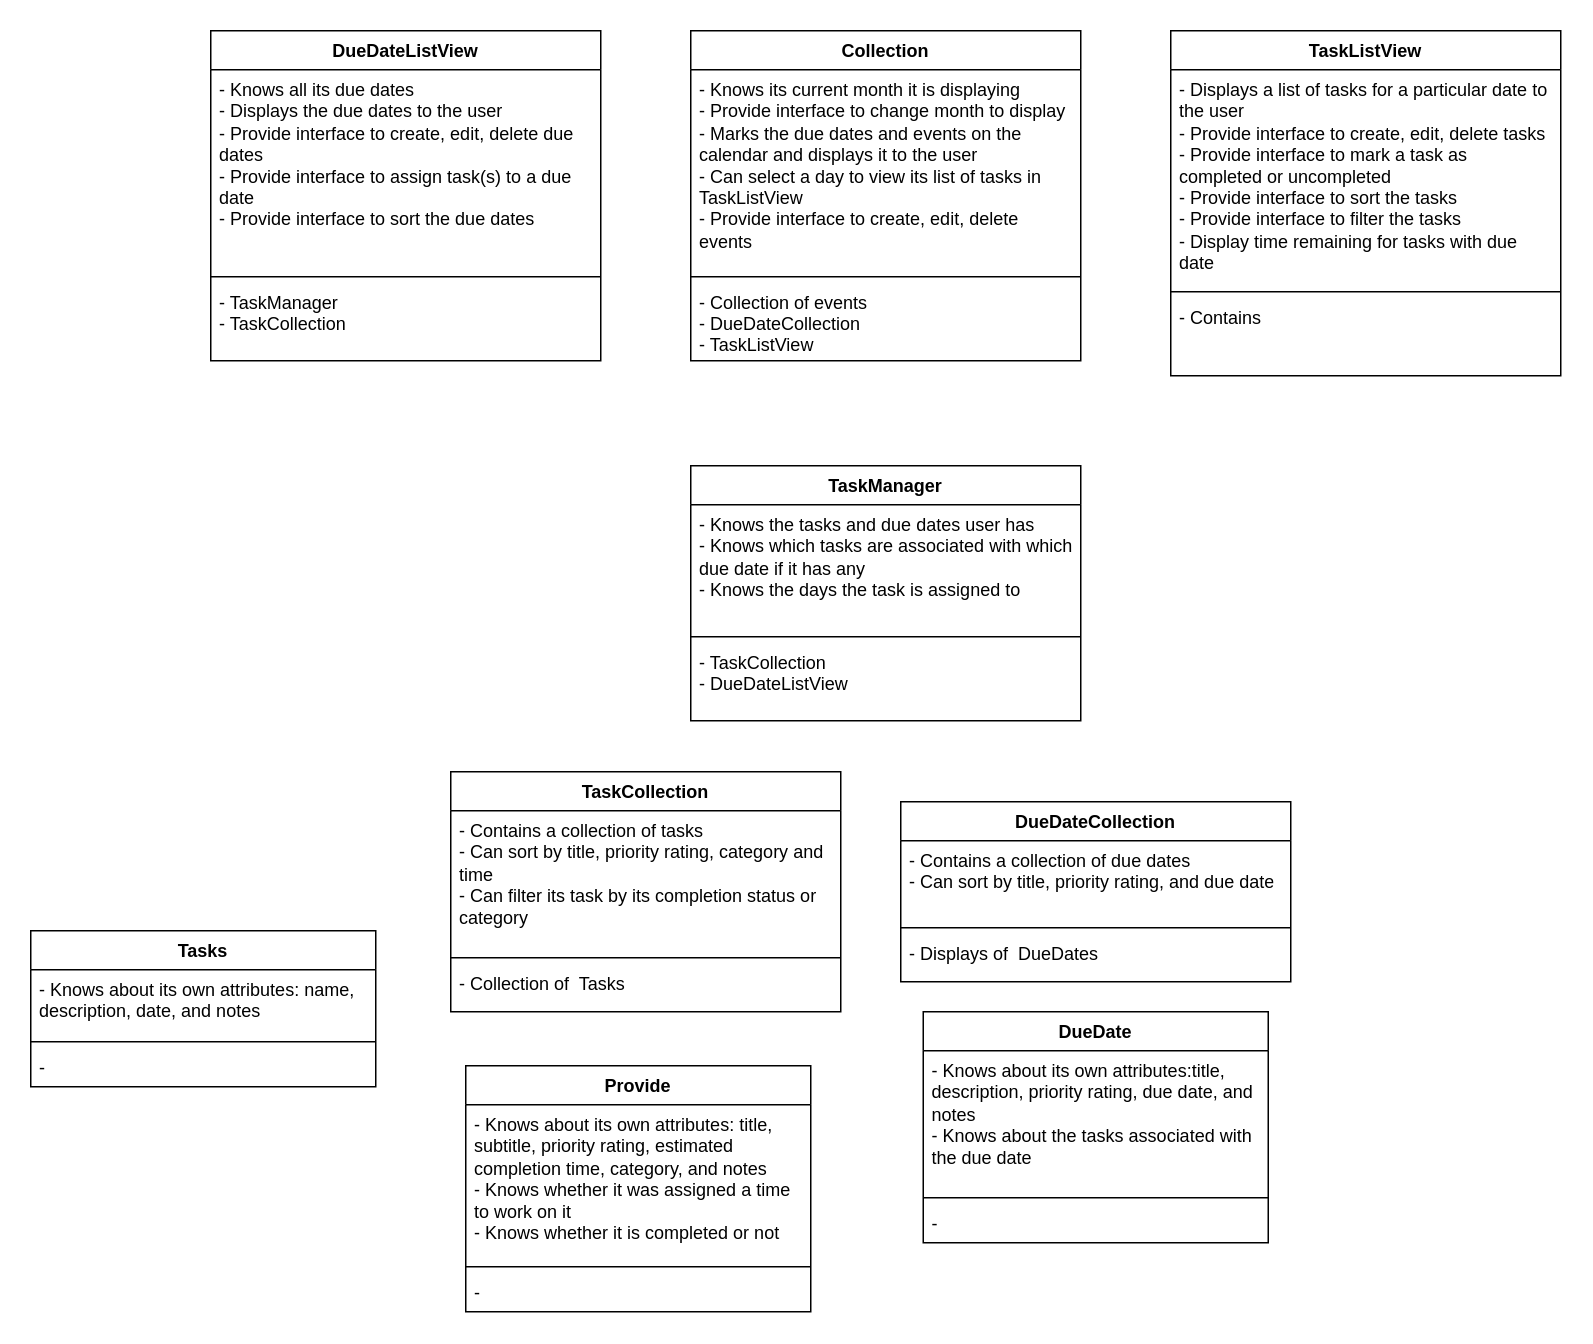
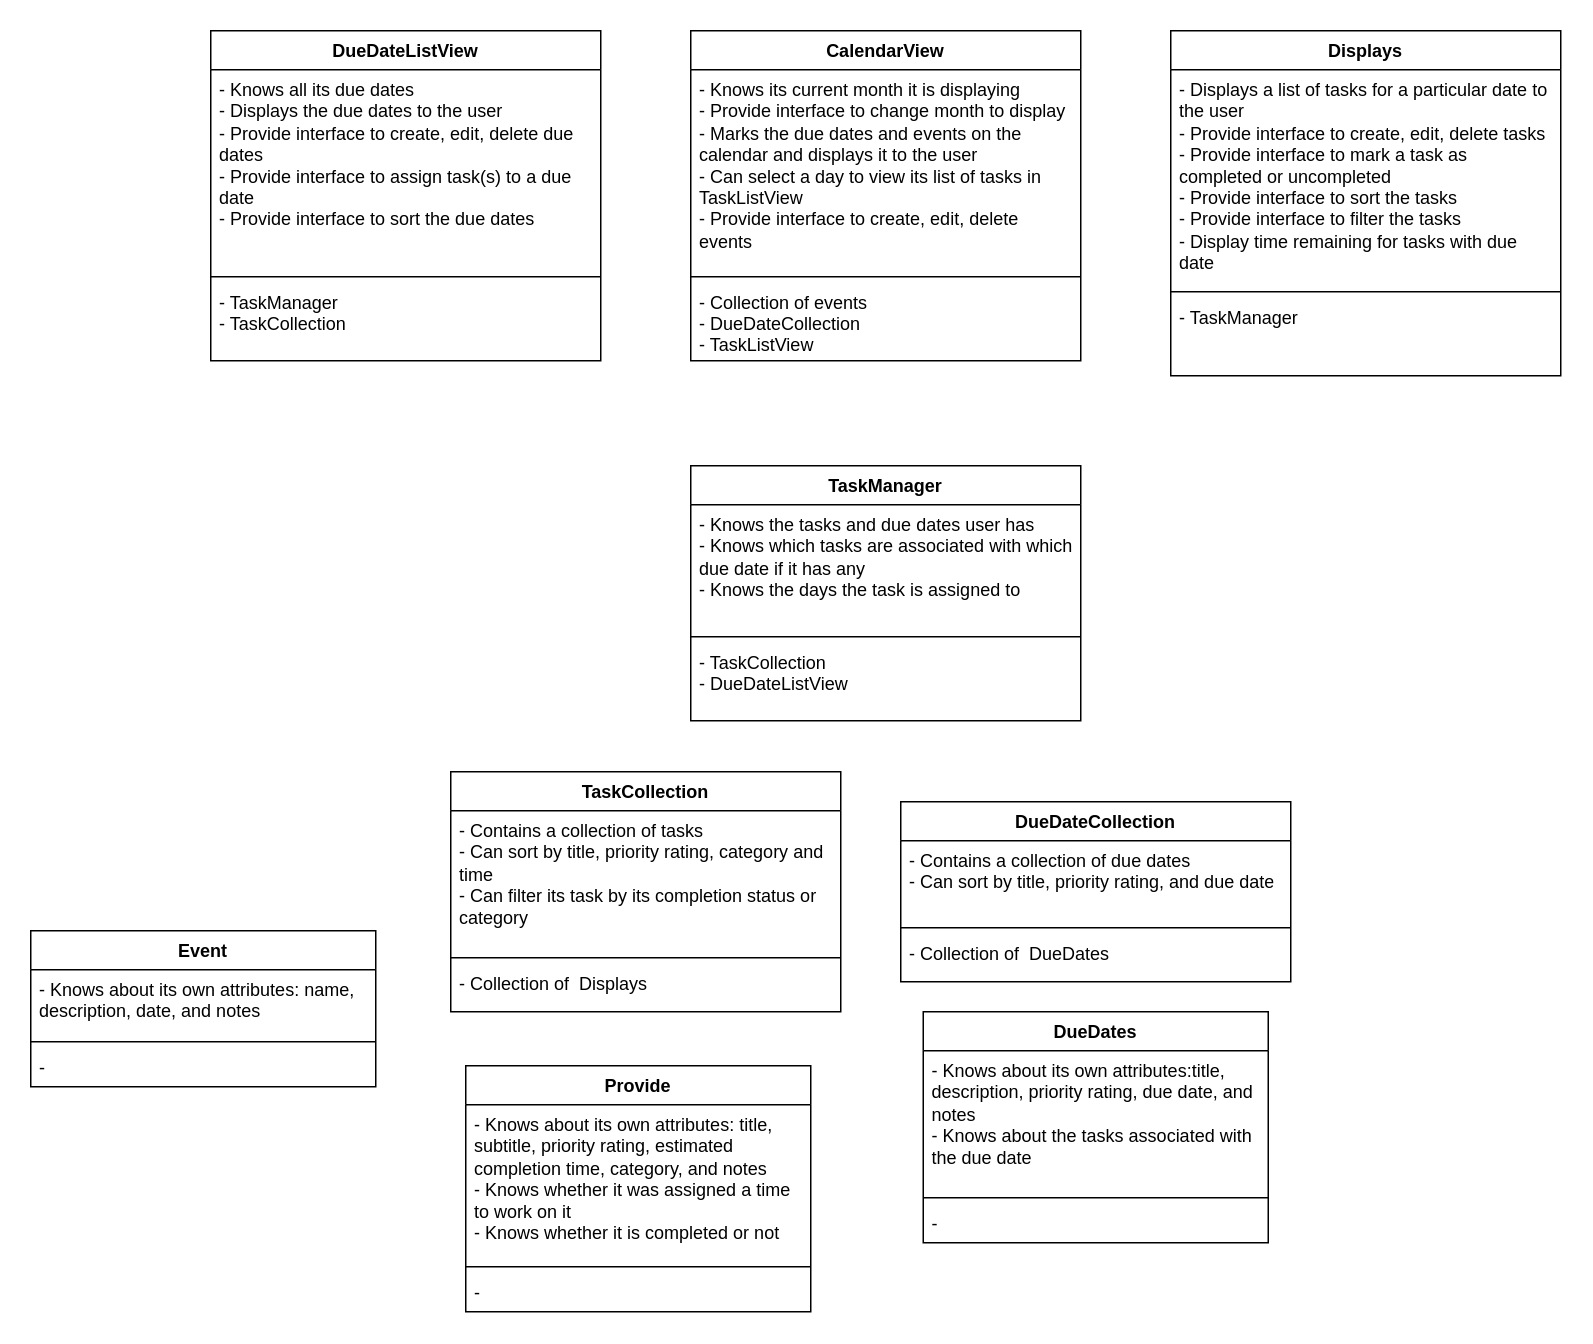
  <mxCell id="0" />
  <mxCell id="1" parent="0" />
- <mxCell id="2" value="DueDate" style="swimlane;fontStyle=1;align=center;verticalAlign=top;childLayout=stackLayout;horizontal=1;startSize=26;horizontalStack=0;resizeParent=1;resizeParentMax=0;resizeLast=0;collapsible=1;marginBottom=0;" vertex="1" parent="1"><mxGeometry x="615" y="674" width="230" height="154" as="geometry" /></mxCell>
+ <mxCell id="2" value="DueDates" style="swimlane;fontStyle=1;align=center;verticalAlign=top;childLayout=stackLayout;horizontal=1;startSize=26;horizontalStack=0;resizeParent=1;resizeParentMax=0;resizeLast=0;collapsible=1;marginBottom=0;" vertex="1" parent="1"><mxGeometry x="615" y="674" width="230" height="154" as="geometry" /></mxCell>
  <mxCell id="3" value="- Knows about its own attributes:title, description, priority rating, due date, and notes&#10;- Knows about the tasks associated with the due date&#10;" style="text;strokeColor=none;fillColor=none;align=left;verticalAlign=top;spacingLeft=4;spacingRight=4;overflow=hidden;rotatable=0;points=[[0,0.5],[1,0.5]];portConstraint=eastwest;whiteSpace=wrap;" vertex="1" parent="2"><mxGeometry y="26" width="230" height="94" as="geometry" /></mxCell>
  <mxCell id="4" value="" style="line;strokeWidth=1;fillColor=none;align=left;verticalAlign=middle;spacingTop=-1;spacingLeft=3;spacingRight=3;rotatable=0;labelPosition=right;points=[];portConstraint=eastwest;strokeColor=inherit;" vertex="1" parent="2"><mxGeometry y="120" width="230" height="8" as="geometry" /></mxCell>
  <mxCell id="5" value="-" style="text;strokeColor=none;fillColor=none;align=left;verticalAlign=top;spacingLeft=4;spacingRight=4;overflow=hidden;rotatable=0;points=[[0,0.5],[1,0.5]];portConstraint=eastwest;" vertex="1" parent="2"><mxGeometry y="128" width="230" height="26" as="geometry" /></mxCell>
- <mxCell id="6" value="Tasks" style="swimlane;fontStyle=1;align=center;verticalAlign=top;childLayout=stackLayout;horizontal=1;startSize=26;horizontalStack=0;resizeParent=1;resizeParentMax=0;resizeLast=0;collapsible=1;marginBottom=0;" vertex="1" parent="1"><mxGeometry x="20" y="620" width="230" height="104" as="geometry" /></mxCell>
+ <mxCell id="6" value="Event" style="swimlane;fontStyle=1;align=center;verticalAlign=top;childLayout=stackLayout;horizontal=1;startSize=26;horizontalStack=0;resizeParent=1;resizeParentMax=0;resizeLast=0;collapsible=1;marginBottom=0;" vertex="1" parent="1"><mxGeometry x="20" y="620" width="230" height="104" as="geometry" /></mxCell>
  <mxCell id="7" value="- Knows about its own attributes: name, description, date, and notes" style="text;strokeColor=none;fillColor=none;align=left;verticalAlign=top;spacingLeft=4;spacingRight=4;overflow=hidden;rotatable=0;points=[[0,0.5],[1,0.5]];portConstraint=eastwest;whiteSpace=wrap;" vertex="1" parent="6"><mxGeometry y="26" width="230" height="44" as="geometry" /></mxCell>
  <mxCell id="8" value="" style="line;strokeWidth=1;fillColor=none;align=left;verticalAlign=middle;spacingTop=-1;spacingLeft=3;spacingRight=3;rotatable=0;labelPosition=right;points=[];portConstraint=eastwest;strokeColor=inherit;" vertex="1" parent="6"><mxGeometry y="70" width="230" height="8" as="geometry" /></mxCell>
  <mxCell id="9" value="-" style="text;strokeColor=none;fillColor=none;align=left;verticalAlign=top;spacingLeft=4;spacingRight=4;overflow=hidden;rotatable=0;points=[[0,0.5],[1,0.5]];portConstraint=eastwest;" vertex="1" parent="6"><mxGeometry y="78" width="230" height="26" as="geometry" /></mxCell>
  <mxCell id="10" value="Provide" style="swimlane;fontStyle=1;align=center;verticalAlign=top;childLayout=stackLayout;horizontal=1;startSize=26;horizontalStack=0;resizeParent=1;resizeParentMax=0;resizeLast=0;collapsible=1;marginBottom=0;" vertex="1" parent="1"><mxGeometry x="310" y="710" width="230" height="164" as="geometry" /></mxCell>
  <mxCell id="11" value="- Knows about its own attributes: title, subtitle, priority rating, estimated completion time, category, and notes&#10;- Knows whether it was assigned a time to work on it&#10;- Knows whether it is completed or not&#10;" style="text;strokeColor=none;fillColor=none;align=left;verticalAlign=top;spacingLeft=4;spacingRight=4;overflow=hidden;rotatable=0;points=[[0,0.5],[1,0.5]];portConstraint=eastwest;whiteSpace=wrap;" vertex="1" parent="10"><mxGeometry y="26" width="230" height="104" as="geometry" /></mxCell>
  <mxCell id="12" value="" style="line;strokeWidth=1;fillColor=none;align=left;verticalAlign=middle;spacingTop=-1;spacingLeft=3;spacingRight=3;rotatable=0;labelPosition=right;points=[];portConstraint=eastwest;strokeColor=inherit;" vertex="1" parent="10"><mxGeometry y="130" width="230" height="8" as="geometry" /></mxCell>
  <mxCell id="13" value="-" style="text;strokeColor=none;fillColor=none;align=left;verticalAlign=top;spacingLeft=4;spacingRight=4;overflow=hidden;rotatable=0;points=[[0,0.5],[1,0.5]];portConstraint=eastwest;" vertex="1" parent="10"><mxGeometry y="138" width="230" height="26" as="geometry" /></mxCell>
  <mxCell id="14" value="TaskManager" style="swimlane;fontStyle=1;align=center;verticalAlign=top;childLayout=stackLayout;horizontal=1;startSize=26;horizontalStack=0;resizeParent=1;resizeParentMax=0;resizeLast=0;collapsible=1;marginBottom=0;" vertex="1" parent="1"><mxGeometry x="460" y="310" width="260" height="170" as="geometry" /></mxCell>
  <mxCell id="15" value="- Knows the tasks and due dates user has&#10;- Knows which tasks are associated with which due date if it has any&#10;- Knows the days the task is assigned to&#10;&#10;" style="text;strokeColor=none;fillColor=none;align=left;verticalAlign=top;spacingLeft=4;spacingRight=4;overflow=hidden;rotatable=0;points=[[0,0.5],[1,0.5]];portConstraint=eastwest;whiteSpace=wrap;" vertex="1" parent="14"><mxGeometry y="26" width="260" height="84" as="geometry" /></mxCell>
  <mxCell id="16" value="" style="line;strokeWidth=1;fillColor=none;align=left;verticalAlign=middle;spacingTop=-1;spacingLeft=3;spacingRight=3;rotatable=0;labelPosition=right;points=[];portConstraint=eastwest;strokeColor=inherit;" vertex="1" parent="14"><mxGeometry y="110" width="260" height="8" as="geometry" /></mxCell>
  <mxCell id="17" value="- TaskCollection&#10;- DueDateListView&#10;" style="text;strokeColor=none;fillColor=none;align=left;verticalAlign=top;spacingLeft=4;spacingRight=4;overflow=hidden;rotatable=0;points=[[0,0.5],[1,0.5]];portConstraint=eastwest;" vertex="1" parent="14"><mxGeometry y="118" width="260" height="52" as="geometry" /></mxCell>
  <mxCell id="18" value="TaskCollection" style="swimlane;fontStyle=1;align=center;verticalAlign=top;childLayout=stackLayout;horizontal=1;startSize=26;horizontalStack=0;resizeParent=1;resizeParentMax=0;resizeLast=0;collapsible=1;marginBottom=0;" vertex="1" parent="1"><mxGeometry x="300" y="514" width="260" height="160" as="geometry" /></mxCell>
  <mxCell id="19" value="- Contains a collection of tasks&#10;- Can sort by title, priority rating, category and time&#10;- Can filter its task by its completion status or category&#10;&#10;" style="text;strokeColor=none;fillColor=none;align=left;verticalAlign=top;spacingLeft=4;spacingRight=4;overflow=hidden;rotatable=0;points=[[0,0.5],[1,0.5]];portConstraint=eastwest;whiteSpace=wrap;" vertex="1" parent="18"><mxGeometry y="26" width="260" height="94" as="geometry" /></mxCell>
  <mxCell id="20" value="" style="line;strokeWidth=1;fillColor=none;align=left;verticalAlign=middle;spacingTop=-1;spacingLeft=3;spacingRight=3;rotatable=0;labelPosition=right;points=[];portConstraint=eastwest;strokeColor=inherit;" vertex="1" parent="18"><mxGeometry y="120" width="260" height="8" as="geometry" /></mxCell>
- <mxCell id="21" value="- Collection of  Tasks" style="text;strokeColor=none;fillColor=none;align=left;verticalAlign=top;spacingLeft=4;spacingRight=4;overflow=hidden;rotatable=0;points=[[0,0.5],[1,0.5]];portConstraint=eastwest;" vertex="1" parent="18"><mxGeometry y="128" width="260" height="32" as="geometry" /></mxCell>
+ <mxCell id="21" value="- Collection of  Displays" style="text;strokeColor=none;fillColor=none;align=left;verticalAlign=top;spacingLeft=4;spacingRight=4;overflow=hidden;rotatable=0;points=[[0,0.5],[1,0.5]];portConstraint=eastwest;" vertex="1" parent="18"><mxGeometry y="128" width="260" height="32" as="geometry" /></mxCell>
  <mxCell id="22" value="DueDateCollection" style="swimlane;fontStyle=1;align=center;verticalAlign=top;childLayout=stackLayout;horizontal=1;startSize=26;horizontalStack=0;resizeParent=1;resizeParentMax=0;resizeLast=0;collapsible=1;marginBottom=0;" vertex="1" parent="1"><mxGeometry x="600" y="534" width="260" height="120" as="geometry" /></mxCell>
  <mxCell id="23" value="- Contains a collection of due dates&#10;- Can sort by title, priority rating, and due date&#10;&#10;" style="text;strokeColor=none;fillColor=none;align=left;verticalAlign=top;spacingLeft=4;spacingRight=4;overflow=hidden;rotatable=0;points=[[0,0.5],[1,0.5]];portConstraint=eastwest;whiteSpace=wrap;" vertex="1" parent="22"><mxGeometry y="26" width="260" height="54" as="geometry" /></mxCell>
  <mxCell id="24" value="" style="line;strokeWidth=1;fillColor=none;align=left;verticalAlign=middle;spacingTop=-1;spacingLeft=3;spacingRight=3;rotatable=0;labelPosition=right;points=[];portConstraint=eastwest;strokeColor=inherit;" vertex="1" parent="22"><mxGeometry y="80" width="260" height="8" as="geometry" /></mxCell>
- <mxCell id="25" value="- Displays of  DueDates" style="text;strokeColor=none;fillColor=none;align=left;verticalAlign=top;spacingLeft=4;spacingRight=4;overflow=hidden;rotatable=0;points=[[0,0.5],[1,0.5]];portConstraint=eastwest;" vertex="1" parent="22"><mxGeometry y="88" width="260" height="32" as="geometry" /></mxCell>
- <mxCell id="26" value="Collection" style="swimlane;fontStyle=1;align=center;verticalAlign=top;childLayout=stackLayout;horizontal=1;startSize=26;horizontalStack=0;resizeParent=1;resizeParentMax=0;resizeLast=0;collapsible=1;marginBottom=0;" vertex="1" parent="1"><mxGeometry x="460" y="20" width="260" height="220" as="geometry" /></mxCell>
+ <mxCell id="25" value="- Collection of  DueDates" style="text;strokeColor=none;fillColor=none;align=left;verticalAlign=top;spacingLeft=4;spacingRight=4;overflow=hidden;rotatable=0;points=[[0,0.5],[1,0.5]];portConstraint=eastwest;" vertex="1" parent="22"><mxGeometry y="88" width="260" height="32" as="geometry" /></mxCell>
+ <mxCell id="26" value="CalendarView" style="swimlane;fontStyle=1;align=center;verticalAlign=top;childLayout=stackLayout;horizontal=1;startSize=26;horizontalStack=0;resizeParent=1;resizeParentMax=0;resizeLast=0;collapsible=1;marginBottom=0;" vertex="1" parent="1"><mxGeometry x="460" y="20" width="260" height="220" as="geometry" /></mxCell>
  <mxCell id="27" value="- Knows its current month it is displaying&#10;- Provide interface to change month to display&#10;- Marks the due dates and events on the calendar and displays it to the user&#10;- Can select a day to view its list of tasks in TaskListView&#10;- Provide interface to create, edit, delete events&#10;" style="text;strokeColor=none;fillColor=none;align=left;verticalAlign=top;spacingLeft=4;spacingRight=4;overflow=hidden;rotatable=0;points=[[0,0.5],[1,0.5]];portConstraint=eastwest;whiteSpace=wrap;" vertex="1" parent="26"><mxGeometry y="26" width="260" height="134" as="geometry" /></mxCell>
  <mxCell id="28" value="" style="line;strokeWidth=1;fillColor=none;align=left;verticalAlign=middle;spacingTop=-1;spacingLeft=3;spacingRight=3;rotatable=0;labelPosition=right;points=[];portConstraint=eastwest;strokeColor=inherit;" vertex="1" parent="26"><mxGeometry y="160" width="260" height="8" as="geometry" /></mxCell>
  <mxCell id="29" value="- Collection of events&#10;- DueDateCollection&#10;- TaskListView&#10;" style="text;strokeColor=none;fillColor=none;align=left;verticalAlign=top;spacingLeft=4;spacingRight=4;overflow=hidden;rotatable=0;points=[[0,0.5],[1,0.5]];portConstraint=eastwest;" vertex="1" parent="26"><mxGeometry y="168" width="260" height="52" as="geometry" /></mxCell>
- <mxCell id="30" value="TaskListView" style="swimlane;fontStyle=1;align=center;verticalAlign=top;childLayout=stackLayout;horizontal=1;startSize=26;horizontalStack=0;resizeParent=1;resizeParentMax=0;resizeLast=0;collapsible=1;marginBottom=0;" vertex="1" parent="1"><mxGeometry x="780" y="20" width="260" height="230" as="geometry" /></mxCell>
+ <mxCell id="30" value="Displays" style="swimlane;fontStyle=1;align=center;verticalAlign=top;childLayout=stackLayout;horizontal=1;startSize=26;horizontalStack=0;resizeParent=1;resizeParentMax=0;resizeLast=0;collapsible=1;marginBottom=0;" vertex="1" parent="1"><mxGeometry x="780" y="20" width="260" height="230" as="geometry" /></mxCell>
  <mxCell id="31" value="- Displays a list of tasks for a particular date to the user&#10;- Provide interface to create, edit, delete tasks&#10;- Provide interface to mark a task as completed or uncompleted&#10;- Provide interface to sort the tasks&#10;- Provide interface to filter the tasks&#10;- Display time remaining for tasks with due date&#10;" style="text;strokeColor=none;fillColor=none;align=left;verticalAlign=top;spacingLeft=4;spacingRight=4;overflow=hidden;rotatable=0;points=[[0,0.5],[1,0.5]];portConstraint=eastwest;whiteSpace=wrap;" vertex="1" parent="30"><mxGeometry y="26" width="260" height="144" as="geometry" /></mxCell>
  <mxCell id="32" value="" style="line;strokeWidth=1;fillColor=none;align=left;verticalAlign=middle;spacingTop=-1;spacingLeft=3;spacingRight=3;rotatable=0;labelPosition=right;points=[];portConstraint=eastwest;strokeColor=inherit;" vertex="1" parent="30"><mxGeometry y="170" width="260" height="8" as="geometry" /></mxCell>
- <mxCell id="33" value="- Contains" style="text;strokeColor=none;fillColor=none;align=left;verticalAlign=top;spacingLeft=4;spacingRight=4;overflow=hidden;rotatable=0;points=[[0,0.5],[1,0.5]];portConstraint=eastwest;" vertex="1" parent="30"><mxGeometry y="178" width="260" height="52" as="geometry" /></mxCell>
+ <mxCell id="33" value="- TaskManager" style="text;strokeColor=none;fillColor=none;align=left;verticalAlign=top;spacingLeft=4;spacingRight=4;overflow=hidden;rotatable=0;points=[[0,0.5],[1,0.5]];portConstraint=eastwest;" vertex="1" parent="30"><mxGeometry y="178" width="260" height="52" as="geometry" /></mxCell>
  <mxCell id="34" value="DueDateListView" style="swimlane;fontStyle=1;align=center;verticalAlign=top;childLayout=stackLayout;horizontal=1;startSize=26;horizontalStack=0;resizeParent=1;resizeParentMax=0;resizeLast=0;collapsible=1;marginBottom=0;" vertex="1" parent="1"><mxGeometry x="140" y="20" width="260" height="220" as="geometry" /></mxCell>
  <mxCell id="35" value="- Knows all its due dates&#10;- Displays the due dates to the user&#10;- Provide interface to create, edit, delete due dates&#10;- Provide interface to assign task(s) to a due date&#10;- Provide interface to sort the due dates&#10;&#10;" style="text;strokeColor=none;fillColor=none;align=left;verticalAlign=top;spacingLeft=4;spacingRight=4;overflow=hidden;rotatable=0;points=[[0,0.5],[1,0.5]];portConstraint=eastwest;whiteSpace=wrap;" vertex="1" parent="34"><mxGeometry y="26" width="260" height="134" as="geometry" /></mxCell>
  <mxCell id="36" value="" style="line;strokeWidth=1;fillColor=none;align=left;verticalAlign=middle;spacingTop=-1;spacingLeft=3;spacingRight=3;rotatable=0;labelPosition=right;points=[];portConstraint=eastwest;strokeColor=inherit;" vertex="1" parent="34"><mxGeometry y="160" width="260" height="8" as="geometry" /></mxCell>
  <mxCell id="37" value="- TaskManager&#10;- TaskCollection&#10;" style="text;strokeColor=none;fillColor=none;align=left;verticalAlign=top;spacingLeft=4;spacingRight=4;overflow=hidden;rotatable=0;points=[[0,0.5],[1,0.5]];portConstraint=eastwest;" vertex="1" parent="34"><mxGeometry y="168" width="260" height="52" as="geometry" /></mxCell>
